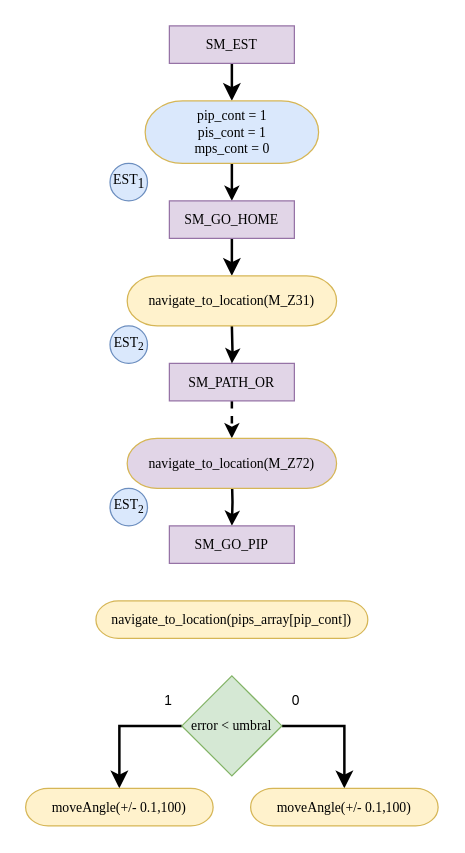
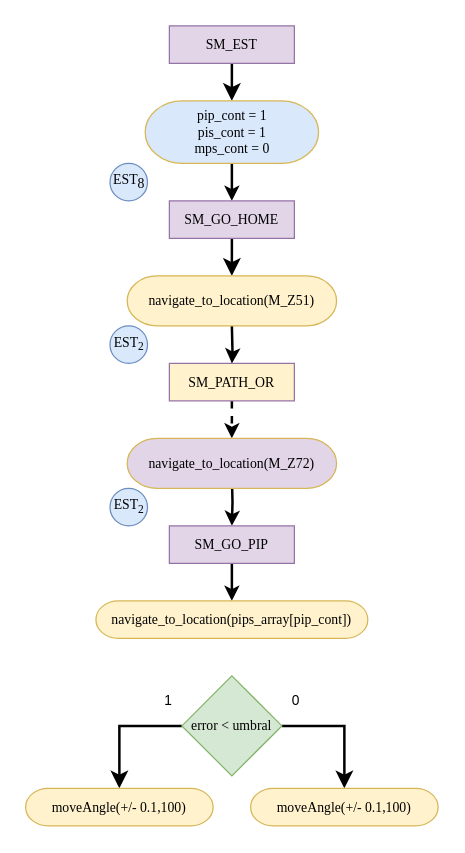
  <mxCell id="0" />
  <mxCell id="1" parent="0" />
  <mxCell id="2" style="edgeStyle=none;curved=1;rounded=0;orthogonalLoop=1;jettySize=auto;html=1;exitX=0.5;exitY=1;exitDx=0;exitDy=0;fontSize=12;startSize=8;endSize=8;strokeWidth=2;" parent="1" source="4" edge="1"><mxGeometry relative="1" as="geometry"><mxPoint x="185" y="80" as="targetPoint" /></mxGeometry></mxCell>
  <mxCell id="3" value="" style="edgeStyle=orthogonalEdgeStyle;rounded=0;orthogonalLoop=1;jettySize=auto;html=1;exitX=0.5;exitY=1;exitDx=0;exitDy=0;strokeWidth=2;" edge="1" parent="1" source="26"><mxGeometry relative="1" as="geometry"><mxPoint x="185" y="160" as="targetPoint" /></mxGeometry></mxCell>
  <mxCell id="4" value="&lt;font style=&quot;font-size: 11px;&quot; face=&quot;Times New Roman&quot;&gt;SM_EST&lt;/font&gt;" style="rounded=0;whiteSpace=wrap;html=1;fontSize=11;fillColor=#e1d5e7;strokeColor=#9673a6;" parent="1" vertex="1"><mxGeometry x="135" y="20" width="100" height="30" as="geometry" /></mxCell>
  <mxCell id="5" style="edgeStyle=none;curved=1;rounded=0;orthogonalLoop=1;jettySize=auto;html=1;fontSize=12;startSize=8;endSize=8;strokeWidth=2;entryX=0.5;entryY=0;entryDx=0;entryDy=0;" parent="1" source="6" edge="1"><mxGeometry relative="1" as="geometry"><mxPoint x="185" y="220" as="targetPoint" /></mxGeometry></mxCell>
  <mxCell id="6" value="&lt;font style=&quot;font-size: 11px;&quot; face=&quot;Times New Roman&quot;&gt;SM_GO_HOME&lt;/font&gt;" style="rounded=0;whiteSpace=wrap;html=1;fontSize=11;fillColor=#e1d5e7;strokeColor=#9673a6;" parent="1" vertex="1"><mxGeometry x="135" y="160" width="100" height="30" as="geometry" /></mxCell>
- <mxCell id="7" value="&lt;font style=&quot;font-size: 11px;&quot; face=&quot;Times New Roman&quot;&gt;EST&lt;sub style=&quot;font-size: 11px;&quot;&gt;1&lt;/sub&gt;&lt;/font&gt;" style="ellipse;whiteSpace=wrap;html=1;aspect=fixed;fontSize=11;fillColor=#dae8fc;strokeColor=#6c8ebf;" parent="1" vertex="1"><mxGeometry x="87.5" y="130" width="30" height="30" as="geometry" /></mxCell>
+ <mxCell id="7" value="&lt;font style=&quot;font-size: 11px;&quot; face=&quot;Times New Roman&quot;&gt;EST&lt;sub style=&quot;font-size: 11px;&quot;&gt;8&lt;/sub&gt;&lt;/font&gt;" style="ellipse;whiteSpace=wrap;html=1;aspect=fixed;fontSize=11;fillColor=#dae8fc;strokeColor=#6c8ebf;" parent="1" vertex="1"><mxGeometry x="87.5" y="130" width="30" height="30" as="geometry" /></mxCell>
  <mxCell id="8" style="edgeStyle=orthogonalEdgeStyle;rounded=0;orthogonalLoop=1;jettySize=auto;html=1;exitX=0;exitY=0.5;exitDx=0;exitDy=0;entryX=0.5;entryY=0;entryDx=0;entryDy=0;fontSize=12;startSize=8;endSize=8;strokeWidth=2;" parent="1" source="10" target="16" edge="1"><mxGeometry relative="1" as="geometry" /></mxCell>
  <mxCell id="9" style="edgeStyle=orthogonalEdgeStyle;rounded=0;orthogonalLoop=1;jettySize=auto;html=1;entryX=0.5;entryY=0;entryDx=0;entryDy=0;fontSize=12;startSize=8;endSize=8;exitX=1;exitY=0.5;exitDx=0;exitDy=0;strokeWidth=2;" parent="1" source="10" target="17" edge="1"><mxGeometry relative="1" as="geometry" /></mxCell>
  <mxCell id="10" value="error &amp;lt; umbral" style="rhombus;whiteSpace=wrap;html=1;fontSize=11;fillColor=#d5e8d4;strokeColor=#82b366;fontFamily=Times New Roman;" parent="1" vertex="1"><mxGeometry x="145" y="540" width="80" height="80" as="geometry" /></mxCell>
  <mxCell id="11" value="1" style="text;html=1;strokeColor=none;fillColor=none;align=center;verticalAlign=middle;whiteSpace=wrap;rounded=0;fontSize=11;" parent="1" vertex="1"><mxGeometry x="122.5" y="550" width="22.5" height="20" as="geometry" /></mxCell>
  <mxCell id="12" value="0" style="text;html=1;strokeColor=none;fillColor=none;align=center;verticalAlign=middle;whiteSpace=wrap;rounded=0;fontSize=11;" parent="1" vertex="1"><mxGeometry x="225" y="550" width="22.5" height="20" as="geometry" /></mxCell>
  <mxCell id="13" style="edgeStyle=orthogonalEdgeStyle;rounded=0;orthogonalLoop=1;jettySize=auto;html=1;exitX=0.5;exitY=1;exitDx=0;exitDy=0;entryX=0.5;entryY=0;entryDx=0;entryDy=0;strokeWidth=2;dashed=1;" parent="1" source="14" target="19" edge="1"><mxGeometry relative="1" as="geometry" /></mxCell>
- <mxCell id="14" value="&lt;div&gt;&lt;font style=&quot;font-size: 11px;&quot; face=&quot;Times New Roman&quot;&gt;SM_PATH_OR&lt;/font&gt;&lt;/div&gt;" style="rounded=0;whiteSpace=wrap;html=1;fontSize=11;fillColor=#e1d5e7;strokeColor=#9673a6;" parent="1" vertex="1"><mxGeometry x="135" y="290" width="100" height="30" as="geometry" /></mxCell>
+ <mxCell id="14" value="&lt;div&gt;&lt;font style=&quot;font-size: 11px;&quot; face=&quot;Times New Roman&quot;&gt;SM_PATH_OR&lt;/font&gt;&lt;/div&gt;" style="rounded=0;whiteSpace=wrap;html=1;fontSize=11;fillColor=#fff2cc;strokeColor=#9673a6;" parent="1" vertex="1"><mxGeometry x="135" y="290" width="100" height="30" as="geometry" /></mxCell>
  <mxCell id="15" value="&lt;font style=&quot;font-size: 11px;&quot; face=&quot;Times New Roman&quot;&gt;EST&lt;sub&gt;2&lt;/sub&gt;&lt;/font&gt;" style="ellipse;whiteSpace=wrap;html=1;aspect=fixed;fontSize=11;fillColor=#dae8fc;strokeColor=#6c8ebf;" parent="1" vertex="1"><mxGeometry x="87.5" y="260" width="30" height="30" as="geometry" /></mxCell>
  <mxCell id="16" value="moveAngle(+/- 0.1,100)" style="rounded=1;whiteSpace=wrap;html=1;fontSize=11;arcSize=60;fillColor=#fff2cc;strokeColor=#d6b656;fontFamily=Times New Roman;" parent="1" vertex="1"><mxGeometry x="20" y="630" width="150" height="30" as="geometry" /></mxCell>
  <mxCell id="17" value="moveAngle(+/- 0.1,100)" style="rounded=1;whiteSpace=wrap;html=1;fontSize=11;arcSize=60;fillColor=#fff2cc;strokeColor=#d6b656;fontFamily=Times New Roman;" parent="1" vertex="1"><mxGeometry x="200" y="630" width="150" height="30" as="geometry" /></mxCell>
  <mxCell id="18" style="edgeStyle=orthogonalEdgeStyle;rounded=0;orthogonalLoop=1;jettySize=auto;html=1;exitX=0.5;exitY=1;exitDx=0;exitDy=0;entryX=0.5;entryY=0;entryDx=0;entryDy=0;strokeWidth=2;" parent="1" target="21" edge="1"><mxGeometry relative="1" as="geometry"><mxPoint x="185" y="380" as="sourcePoint" /></mxGeometry></mxCell>
  <mxCell id="19" value="&lt;div&gt;navigate_to_location(M_Z72)&lt;/div&gt;" style="rounded=1;whiteSpace=wrap;html=1;fontSize=11;arcSize=60;fillColor=#e1d5e7;strokeColor=#d6b656;fontFamily=Times New Roman;" parent="1" vertex="1"><mxGeometry x="101.25" y="350" width="167.5" height="40" as="geometry" /></mxCell>
+ <mxCell id="20" style="edgeStyle=orthogonalEdgeStyle;rounded=0;orthogonalLoop=1;jettySize=auto;html=1;entryX=0.5;entryY=0;entryDx=0;entryDy=0;strokeWidth=2;" parent="1" source="21" target="24" edge="1"><mxGeometry relative="1" as="geometry" /></mxCell>
  <mxCell id="21" value="&lt;div&gt;&lt;font style=&quot;font-size: 11px;&quot; face=&quot;Times New Roman&quot;&gt;SM_GO_PIP&lt;/font&gt;&lt;/div&gt;" style="rounded=0;whiteSpace=wrap;html=1;fontSize=11;fillColor=#e1d5e7;strokeColor=#9673a6;" parent="1" vertex="1"><mxGeometry x="135" y="420" width="100" height="30" as="geometry" /></mxCell>
  <mxCell id="22" value="&lt;font style=&quot;font-size: 11px;&quot; face=&quot;Times New Roman&quot;&gt;EST&lt;sub&gt;2&lt;/sub&gt;&lt;/font&gt;" style="ellipse;whiteSpace=wrap;html=1;aspect=fixed;fontSize=11;fillColor=#dae8fc;strokeColor=#6c8ebf;" parent="1" vertex="1"><mxGeometry x="87.5" y="390" width="30" height="30" as="geometry" /></mxCell>
  <mxCell id="23" style="edgeStyle=orthogonalEdgeStyle;rounded=0;orthogonalLoop=1;jettySize=auto;html=1;exitX=0.5;exitY=1;exitDx=0;exitDy=0;strokeWidth=2;" parent="1" target="14" edge="1"><mxGeometry relative="1" as="geometry"><mxPoint x="185" y="260" as="sourcePoint" /></mxGeometry></mxCell>
  <mxCell id="24" value="navigate_to_location(pips_array[pip_cont])" style="rounded=1;whiteSpace=wrap;html=1;fontSize=11;arcSize=60;fillColor=#fff2cc;strokeColor=#d6b656;fontFamily=Times New Roman;" parent="1" vertex="1"><mxGeometry x="76.25" y="480" width="217.5" height="30" as="geometry" /></mxCell>
- <mxCell id="25" value="&lt;div&gt;navigate_to_location(M_Z31)&lt;/div&gt;" style="rounded=1;whiteSpace=wrap;html=1;fontSize=11;arcSize=60;fillColor=#fff2cc;strokeColor=#d6b656;fontFamily=Times New Roman;" parent="1" vertex="1"><mxGeometry x="101.25" y="220" width="167.5" height="40" as="geometry" /></mxCell>
+ <mxCell id="25" value="&lt;div&gt;navigate_to_location(M_Z51)&lt;/div&gt;" style="rounded=1;whiteSpace=wrap;html=1;fontSize=11;arcSize=60;fillColor=#fff2cc;strokeColor=#d6b656;fontFamily=Times New Roman;" parent="1" vertex="1"><mxGeometry x="101.25" y="220" width="167.5" height="40" as="geometry" /></mxCell>
  <mxCell id="26" value="pip_cont = 1&lt;br&gt;&lt;div&gt;pis_cont = 1&lt;br&gt;&lt;/div&gt;&lt;div&gt;mps_cont = 0&lt;br&gt;&lt;/div&gt;" style="rounded=1;whiteSpace=wrap;html=1;fontSize=11;arcSize=60;fillColor=#dae8fc;strokeColor=#d6b656;fontFamily=Times New Roman;" vertex="1" parent="1"><mxGeometry x="115.63" y="80" width="138.75" height="50" as="geometry" /></mxCell>
